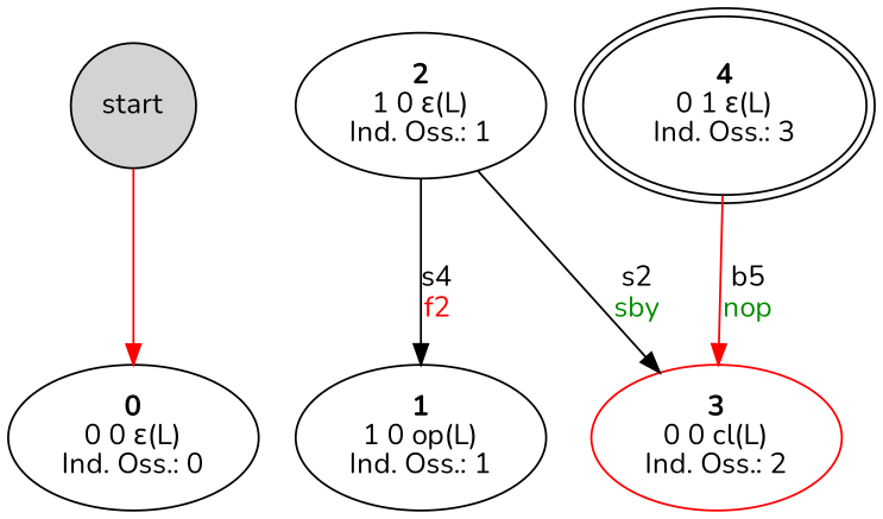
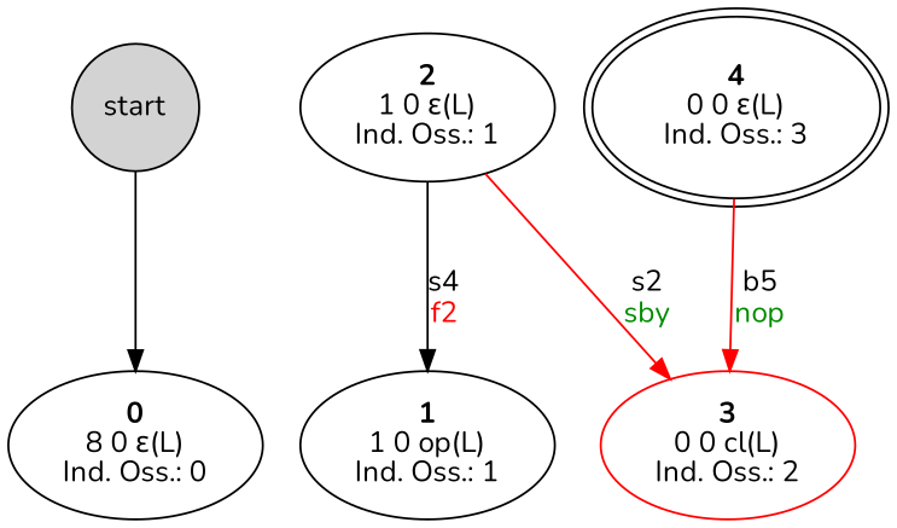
  digraph {
    fontname=Nunito
    node [fontname=Nunito]
    edge [fontname=Nunito]
    start [fillcolor=lightgrey shape=circle style=filled]
-   n2 [label=<<b>0</b><br/>0 0 ε(L)<br/>Ind. Oss.: 0>]
+   n2 [label=<<b>0</b><br/>8 0 ε(L)<br/>Ind. Oss.: 0>]
    n3 [label=<<b>1</b><br/>1 0 op(L)<br/>Ind. Oss.: 1>]
    n4 [label=<<b>2</b><br/>1 0 ε(L)<br/>Ind. Oss.: 1>]
    n5 [color=red label=<<b>3</b><br/>0 0 cl(L)<br/>Ind. Oss.: 2>]
-   n6 [label=<<b>4</b><br/>0 1 ε(L)<br/>Ind. Oss.: 3> peripheries=2]
-   start -> n2 [color=red]
+   n6 [label=<<b>4</b><br/>0 0 ε(L)<br/>Ind. Oss.: 3> peripheries=2]
+   start -> n2
    n4 -> n3 [label=<<br/>s4<br/><font color="red">f2</font>>]
-   n4 -> n5 [color=black label=<<br/>s2<br/><font color="green4">sby</font>>]
+   n4 -> n5 [color=red label=<<br/>s2<br/><font color="green4">sby</font>>]
    n6 -> n5 [color=red label=<<br/>b5<br/><font color="green4">nop</font>>]
  }
